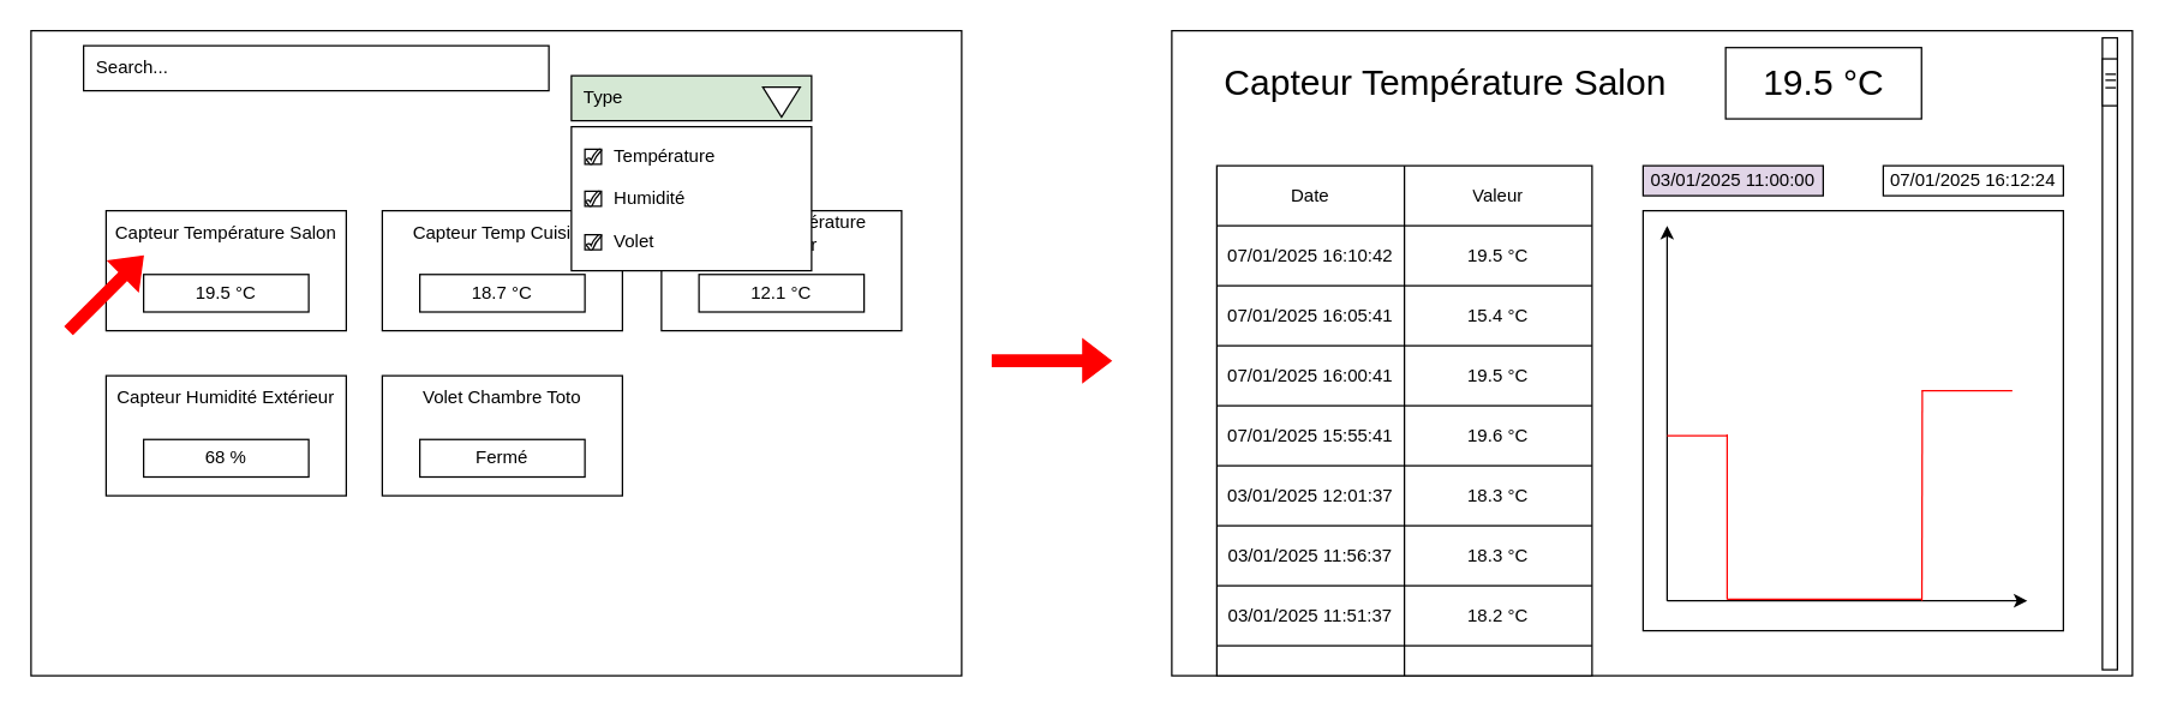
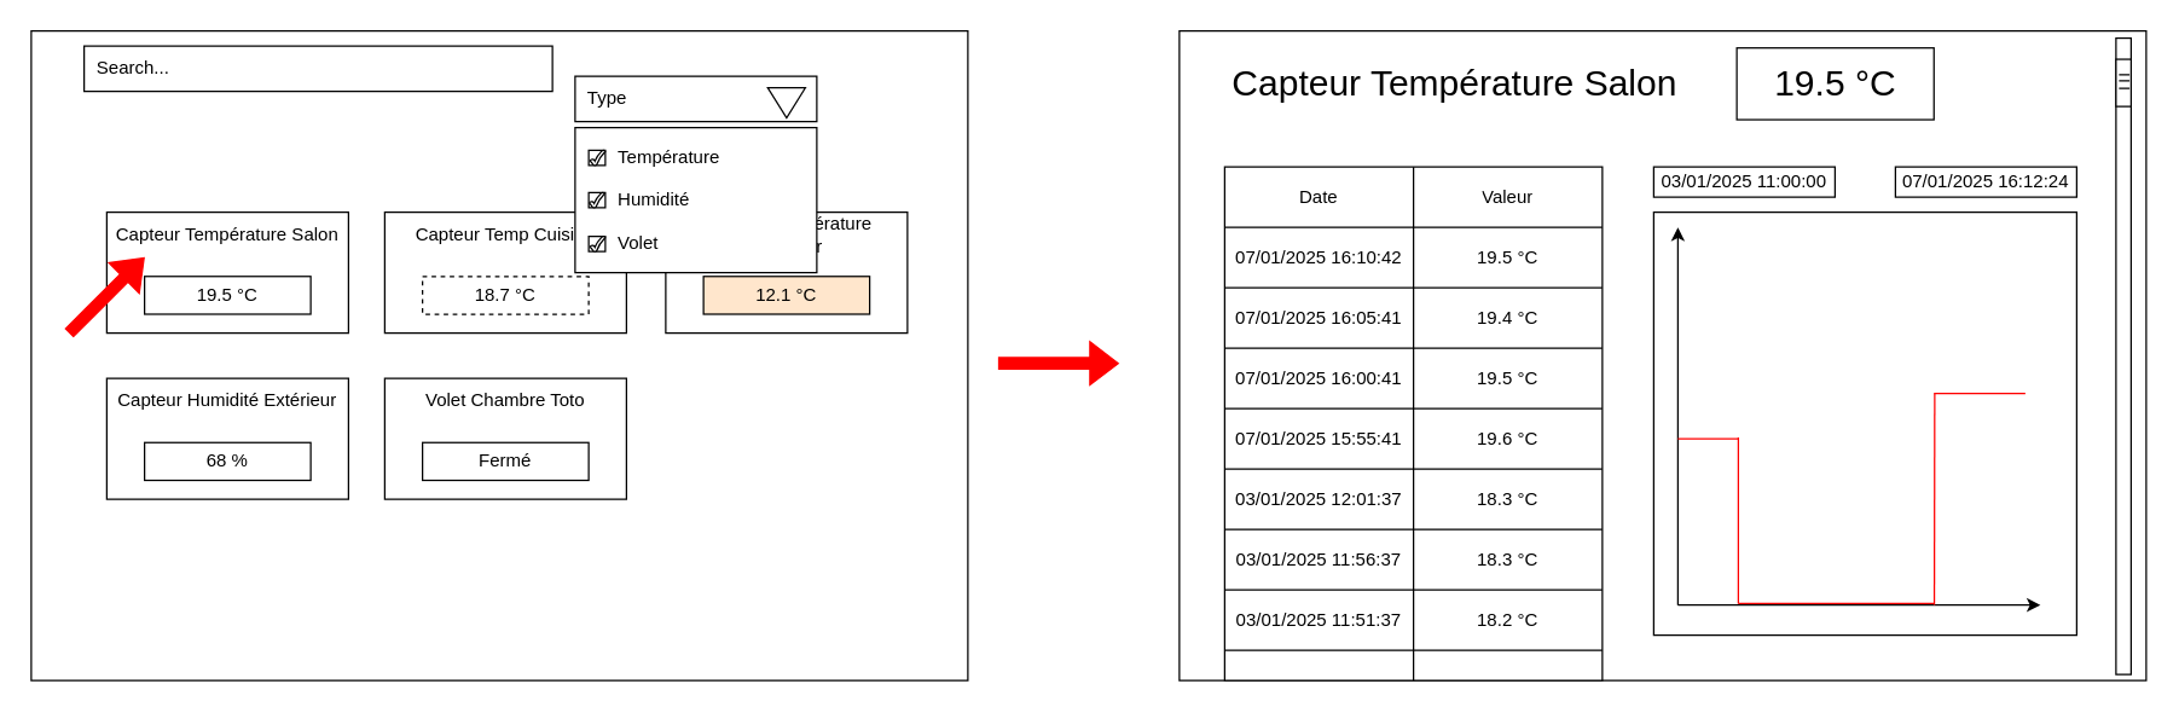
  <mxCell id="0" />
  <mxCell id="1" parent="0" />
  <mxCell id="2" value="" style="rounded=0;whiteSpace=wrap;html=1;" vertex="1" parent="1"><mxGeometry x="20" y="20" width="620" height="430" as="geometry" /></mxCell>
- <mxCell id="3" value="&amp;nbsp; Type" style="rounded=0;whiteSpace=wrap;html=1;align=left;fillColor=#d5e8d4;" vertex="1" parent="1"><mxGeometry x="380" y="50" width="160" height="30" as="geometry" /></mxCell>
+ <mxCell id="3" value="&amp;nbsp; Type" style="rounded=0;whiteSpace=wrap;html=1;align=left;" vertex="1" parent="1"><mxGeometry x="380" y="50" width="160" height="30" as="geometry" /></mxCell>
  <mxCell id="4" value="" style="rounded=0;whiteSpace=wrap;html=1;" vertex="1" parent="1"><mxGeometry x="70" y="140" width="160" height="80" as="geometry" /></mxCell>
  <mxCell id="5" value="Capteur Température Salon" style="text;html=1;align=center;verticalAlign=middle;whiteSpace=wrap;rounded=0;" vertex="1" parent="1"><mxGeometry x="70" y="140" width="160" height="30" as="geometry" /></mxCell>
  <mxCell id="6" value="19.5 °C" style="rounded=0;whiteSpace=wrap;html=1;" vertex="1" parent="1"><mxGeometry x="95" y="182.5" width="110" height="25" as="geometry" /></mxCell>
  <mxCell id="7" value="" style="rounded=0;whiteSpace=wrap;html=1;" vertex="1" parent="1"><mxGeometry x="254" y="140" width="160" height="80" as="geometry" /></mxCell>
  <mxCell id="8" value="Capteur Temp Cuisine" style="text;html=1;align=center;verticalAlign=middle;whiteSpace=wrap;rounded=0;" vertex="1" parent="1"><mxGeometry x="254" y="140" width="160" height="30" as="geometry" /></mxCell>
- <mxCell id="9" value="18.7 °C" style="rounded=0;whiteSpace=wrap;html=1;" vertex="1" parent="1"><mxGeometry x="279" y="182.5" width="110" height="25" as="geometry" /></mxCell>
+ <mxCell id="9" value="18.7 °C" style="rounded=0;whiteSpace=wrap;html=1;dashed=1;" vertex="1" parent="1"><mxGeometry x="279" y="182.5" width="110" height="25" as="geometry" /></mxCell>
  <mxCell id="10" value="&lt;div align=&quot;left&quot;&gt;&amp;nbsp; Search...&lt;/div&gt;" style="rounded=0;whiteSpace=wrap;html=1;align=left;" vertex="1" parent="1"><mxGeometry x="55" y="30" width="310" height="30" as="geometry" /></mxCell>
  <mxCell id="11" value="" style="triangle;whiteSpace=wrap;html=1;rotation=90;" vertex="1" parent="1"><mxGeometry x="510" y="55" width="20" height="25" as="geometry" /></mxCell>
  <mxCell id="12" value="" style="group" vertex="1" connectable="0" parent="1"><mxGeometry x="440" y="140" width="160" height="80" as="geometry" /></mxCell>
  <mxCell id="13" value="" style="rounded=0;whiteSpace=wrap;html=1;" vertex="1" parent="12"><mxGeometry width="160" height="80" as="geometry" /></mxCell>
  <mxCell id="14" value="Capteur Température Extérieur" style="text;html=1;align=center;verticalAlign=middle;whiteSpace=wrap;rounded=0;" vertex="1" parent="12"><mxGeometry width="160" height="30" as="geometry" /></mxCell>
- <mxCell id="15" value="12.1 °C" style="rounded=0;whiteSpace=wrap;html=1;" vertex="1" parent="12"><mxGeometry x="25" y="42.5" width="110" height="25" as="geometry" /></mxCell>
+ <mxCell id="15" value="12.1 °C" style="rounded=0;whiteSpace=wrap;html=1;fillColor=#ffe6cc;" vertex="1" parent="12"><mxGeometry x="25" y="42.5" width="110" height="25" as="geometry" /></mxCell>
  <mxCell id="16" value="" style="group" vertex="1" connectable="0" parent="1"><mxGeometry x="70" y="250" width="160" height="80" as="geometry" /></mxCell>
  <mxCell id="17" value="" style="rounded=0;whiteSpace=wrap;html=1;" vertex="1" parent="16"><mxGeometry width="160" height="80" as="geometry" /></mxCell>
  <mxCell id="18" value="Capteur Humidité Extérieur" style="text;html=1;align=center;verticalAlign=middle;whiteSpace=wrap;rounded=0;" vertex="1" parent="16"><mxGeometry width="160" height="30" as="geometry" /></mxCell>
  <mxCell id="19" value="68 %" style="rounded=0;whiteSpace=wrap;html=1;" vertex="1" parent="16"><mxGeometry x="25" y="42.5" width="110" height="25" as="geometry" /></mxCell>
  <mxCell id="20" value="" style="group" vertex="1" connectable="0" parent="1"><mxGeometry x="254" y="250" width="160" height="80" as="geometry" /></mxCell>
  <mxCell id="21" value="" style="rounded=0;whiteSpace=wrap;html=1;" vertex="1" parent="20"><mxGeometry width="160" height="80" as="geometry" /></mxCell>
  <mxCell id="22" value="Volet Chambre Toto" style="text;html=1;align=center;verticalAlign=middle;whiteSpace=wrap;rounded=0;" vertex="1" parent="20"><mxGeometry width="160" height="30" as="geometry" /></mxCell>
  <mxCell id="23" value="Fermé" style="rounded=0;whiteSpace=wrap;html=1;" vertex="1" parent="20"><mxGeometry x="25" y="42.5" width="110" height="25" as="geometry" /></mxCell>
  <mxCell id="24" value="&lt;div&gt;&lt;span style=&quot;white-space: pre;&quot;&gt;&#09;&lt;/span&gt;Température&lt;/div&gt;&lt;div&gt;&lt;br&gt;&lt;/div&gt;&lt;div&gt;&lt;span style=&quot;white-space: pre;&quot;&gt;&#09;&lt;/span&gt;Humidité&lt;/div&gt;&lt;div&gt;&lt;br&gt;&lt;/div&gt;&lt;div&gt;&lt;span style=&quot;white-space: pre;&quot;&gt;&#09;&lt;/span&gt;Volet&lt;br&gt;&lt;/div&gt;" style="rounded=0;whiteSpace=wrap;html=1;align=left;" vertex="1" parent="1"><mxGeometry x="380" y="84" width="160" height="96" as="geometry" /></mxCell>
  <mxCell id="25" value="" style="rounded=0;whiteSpace=wrap;html=1;" vertex="1" parent="1"><mxGeometry x="389" y="99" width="11" height="10" as="geometry" /></mxCell>
  <mxCell id="26" value="" style="rounded=0;whiteSpace=wrap;html=1;" vertex="1" parent="1"><mxGeometry x="389" y="127" width="11" height="10" as="geometry" /></mxCell>
  <mxCell id="27" value="" style="rounded=0;whiteSpace=wrap;html=1;" vertex="1" parent="1"><mxGeometry x="389" y="156" width="11" height="10" as="geometry" /></mxCell>
  <mxCell id="28" value="" style="verticalLabelPosition=bottom;verticalAlign=top;html=1;shape=mxgraph.basic.tick" vertex="1" parent="1"><mxGeometry x="390" y="156" width="10" height="10" as="geometry" /></mxCell>
  <mxCell id="29" value="" style="verticalLabelPosition=bottom;verticalAlign=top;html=1;shape=mxgraph.basic.tick" vertex="1" parent="1"><mxGeometry x="389.5" y="127" width="10" height="10" as="geometry" /></mxCell>
  <mxCell id="30" value="" style="verticalLabelPosition=bottom;verticalAlign=top;html=1;shape=mxgraph.basic.tick" vertex="1" parent="1"><mxGeometry x="390" y="99" width="10" height="10" as="geometry" /></mxCell>
  <mxCell id="31" value="" style="shape=flexArrow;endArrow=classic;html=1;rounded=0;fillColor=#FF0000;width=7.429;endSize=5.903;strokeColor=#FF0000;" edge="1" parent="1"><mxGeometry width="50" height="50" relative="1" as="geometry"><mxPoint x="45" y="220" as="sourcePoint" /><mxPoint x="95" y="170" as="targetPoint" /></mxGeometry></mxCell>
  <mxCell id="32" value="" style="rounded=0;whiteSpace=wrap;html=1;" vertex="1" parent="1"><mxGeometry x="780" y="20" width="640" height="430" as="geometry" /></mxCell>
  <mxCell id="33" value="&lt;font style=&quot;font-size: 24px;&quot;&gt;Capteur Température Salon&lt;/font&gt;" style="text;html=1;align=center;verticalAlign=middle;whiteSpace=wrap;rounded=0;" vertex="1" parent="1"><mxGeometry x="805" y="40" width="315" height="30" as="geometry" /></mxCell>
  <mxCell id="34" value="&lt;font style=&quot;font-size: 24px;&quot;&gt;19.5 °C&lt;/font&gt;" style="rounded=0;whiteSpace=wrap;html=1;" vertex="1" parent="1"><mxGeometry x="1149" y="31.25" width="130.5" height="47.5" as="geometry" /></mxCell>
  <mxCell id="35" value="" style="shape=table;startSize=0;container=1;collapsible=0;childLayout=tableLayout;" vertex="1" parent="1"><mxGeometry x="810" y="110" width="250" height="340" as="geometry" /></mxCell>
  <mxCell id="36" value="" style="shape=tableRow;horizontal=0;startSize=0;swimlaneHead=0;swimlaneBody=0;strokeColor=inherit;top=0;left=0;bottom=0;right=0;collapsible=0;dropTarget=0;fillColor=none;points=[[0,0.5],[1,0.5]];portConstraint=eastwest;" vertex="1" parent="35"><mxGeometry width="250" height="40" as="geometry" /></mxCell>
  <mxCell id="37" value="Date" style="shape=partialRectangle;html=1;whiteSpace=wrap;connectable=0;strokeColor=inherit;overflow=hidden;fillColor=none;top=0;left=0;bottom=0;right=0;pointerEvents=1;" vertex="1" parent="36"><mxGeometry width="125" height="40" as="geometry"><mxRectangle width="125" height="40" as="alternateBounds" /></mxGeometry></mxCell>
  <mxCell id="38" value="Valeur" style="shape=partialRectangle;html=1;whiteSpace=wrap;connectable=0;strokeColor=inherit;overflow=hidden;fillColor=none;top=0;left=0;bottom=0;right=0;pointerEvents=1;" vertex="1" parent="36"><mxGeometry x="125" width="125" height="40" as="geometry"><mxRectangle width="125" height="40" as="alternateBounds" /></mxGeometry></mxCell>
  <mxCell id="39" value="" style="shape=tableRow;horizontal=0;startSize=0;swimlaneHead=0;swimlaneBody=0;strokeColor=inherit;top=0;left=0;bottom=0;right=0;collapsible=0;dropTarget=0;fillColor=none;points=[[0,0.5],[1,0.5]];portConstraint=eastwest;" vertex="1" parent="35"><mxGeometry y="40" width="250" height="40" as="geometry" /></mxCell>
  <mxCell id="40" value="07/01/2025 16:10:42" style="shape=partialRectangle;html=1;whiteSpace=wrap;connectable=0;strokeColor=inherit;overflow=hidden;fillColor=none;top=0;left=0;bottom=0;right=0;pointerEvents=1;" vertex="1" parent="39"><mxGeometry width="125" height="40" as="geometry"><mxRectangle width="125" height="40" as="alternateBounds" /></mxGeometry></mxCell>
  <mxCell id="41" value="19.5 °C" style="shape=partialRectangle;html=1;whiteSpace=wrap;connectable=0;strokeColor=inherit;overflow=hidden;fillColor=none;top=0;left=0;bottom=0;right=0;pointerEvents=1;" vertex="1" parent="39"><mxGeometry x="125" width="125" height="40" as="geometry"><mxRectangle width="125" height="40" as="alternateBounds" /></mxGeometry></mxCell>
  <mxCell id="42" value="" style="shape=tableRow;horizontal=0;startSize=0;swimlaneHead=0;swimlaneBody=0;strokeColor=inherit;top=0;left=0;bottom=0;right=0;collapsible=0;dropTarget=0;fillColor=none;points=[[0,0.5],[1,0.5]];portConstraint=eastwest;" vertex="1" parent="35"><mxGeometry y="80" width="250" height="40" as="geometry" /></mxCell>
  <mxCell id="43" value="07/01/2025 16:05:41" style="shape=partialRectangle;html=1;whiteSpace=wrap;connectable=0;strokeColor=inherit;overflow=hidden;fillColor=none;top=0;left=0;bottom=0;right=0;pointerEvents=1;" vertex="1" parent="42"><mxGeometry width="125" height="40" as="geometry"><mxRectangle width="125" height="40" as="alternateBounds" /></mxGeometry></mxCell>
- <mxCell id="44" value="15.4 °C" style="shape=partialRectangle;html=1;whiteSpace=wrap;connectable=0;strokeColor=inherit;overflow=hidden;fillColor=none;top=0;left=0;bottom=0;right=0;pointerEvents=1;" vertex="1" parent="42"><mxGeometry x="125" width="125" height="40" as="geometry"><mxRectangle width="125" height="40" as="alternateBounds" /></mxGeometry></mxCell>
+ <mxCell id="44" value="19.4 °C" style="shape=partialRectangle;html=1;whiteSpace=wrap;connectable=0;strokeColor=inherit;overflow=hidden;fillColor=none;top=0;left=0;bottom=0;right=0;pointerEvents=1;" vertex="1" parent="42"><mxGeometry x="125" width="125" height="40" as="geometry"><mxRectangle width="125" height="40" as="alternateBounds" /></mxGeometry></mxCell>
  <mxCell id="45" value="" style="shape=tableRow;horizontal=0;startSize=0;swimlaneHead=0;swimlaneBody=0;strokeColor=inherit;top=0;left=0;bottom=0;right=0;collapsible=0;dropTarget=0;fillColor=none;points=[[0,0.5],[1,0.5]];portConstraint=eastwest;" vertex="1" parent="35"><mxGeometry y="120" width="250" height="40" as="geometry" /></mxCell>
  <mxCell id="46" value="07/01/2025 16:00:41" style="shape=partialRectangle;html=1;whiteSpace=wrap;connectable=0;strokeColor=inherit;overflow=hidden;fillColor=none;top=0;left=0;bottom=0;right=0;pointerEvents=1;" vertex="1" parent="45"><mxGeometry width="125" height="40" as="geometry"><mxRectangle width="125" height="40" as="alternateBounds" /></mxGeometry></mxCell>
  <mxCell id="47" value="19.5 °C" style="shape=partialRectangle;html=1;whiteSpace=wrap;connectable=0;strokeColor=inherit;overflow=hidden;fillColor=none;top=0;left=0;bottom=0;right=0;pointerEvents=1;" vertex="1" parent="45"><mxGeometry x="125" width="125" height="40" as="geometry"><mxRectangle width="125" height="40" as="alternateBounds" /></mxGeometry></mxCell>
  <mxCell id="48" value="" style="shape=tableRow;horizontal=0;startSize=0;swimlaneHead=0;swimlaneBody=0;strokeColor=inherit;top=0;left=0;bottom=0;right=0;collapsible=0;dropTarget=0;fillColor=none;points=[[0,0.5],[1,0.5]];portConstraint=eastwest;" vertex="1" parent="35"><mxGeometry y="160" width="250" height="40" as="geometry" /></mxCell>
  <mxCell id="49" value="07/01/2025 15:55:41" style="shape=partialRectangle;html=1;whiteSpace=wrap;connectable=0;strokeColor=inherit;overflow=hidden;fillColor=none;top=0;left=0;bottom=0;right=0;pointerEvents=1;" vertex="1" parent="48"><mxGeometry width="125" height="40" as="geometry"><mxRectangle width="125" height="40" as="alternateBounds" /></mxGeometry></mxCell>
  <mxCell id="50" value="19.6 °C" style="shape=partialRectangle;html=1;whiteSpace=wrap;connectable=0;strokeColor=inherit;overflow=hidden;fillColor=none;top=0;left=0;bottom=0;right=0;pointerEvents=1;" vertex="1" parent="48"><mxGeometry x="125" width="125" height="40" as="geometry"><mxRectangle width="125" height="40" as="alternateBounds" /></mxGeometry></mxCell>
  <mxCell id="51" value="" style="shape=tableRow;horizontal=0;startSize=0;swimlaneHead=0;swimlaneBody=0;strokeColor=inherit;top=0;left=0;bottom=0;right=0;collapsible=0;dropTarget=0;fillColor=none;points=[[0,0.5],[1,0.5]];portConstraint=eastwest;" vertex="1" parent="35"><mxGeometry y="200" width="250" height="40" as="geometry" /></mxCell>
  <mxCell id="52" value="03/01/2025 12:01:37" style="shape=partialRectangle;html=1;whiteSpace=wrap;connectable=0;strokeColor=inherit;overflow=hidden;fillColor=none;top=0;left=0;bottom=0;right=0;pointerEvents=1;" vertex="1" parent="51"><mxGeometry width="125" height="40" as="geometry"><mxRectangle width="125" height="40" as="alternateBounds" /></mxGeometry></mxCell>
  <mxCell id="53" value="18.3 °C" style="shape=partialRectangle;html=1;whiteSpace=wrap;connectable=0;strokeColor=inherit;overflow=hidden;fillColor=none;top=0;left=0;bottom=0;right=0;pointerEvents=1;" vertex="1" parent="51"><mxGeometry x="125" width="125" height="40" as="geometry"><mxRectangle width="125" height="40" as="alternateBounds" /></mxGeometry></mxCell>
  <mxCell id="54" value="" style="shape=tableRow;horizontal=0;startSize=0;swimlaneHead=0;swimlaneBody=0;strokeColor=inherit;top=0;left=0;bottom=0;right=0;collapsible=0;dropTarget=0;fillColor=none;points=[[0,0.5],[1,0.5]];portConstraint=eastwest;" vertex="1" parent="35"><mxGeometry y="240" width="250" height="40" as="geometry" /></mxCell>
  <mxCell id="55" value="03/01/2025 11:56:37" style="shape=partialRectangle;html=1;whiteSpace=wrap;connectable=0;strokeColor=inherit;overflow=hidden;fillColor=none;top=0;left=0;bottom=0;right=0;pointerEvents=1;" vertex="1" parent="54"><mxGeometry width="125" height="40" as="geometry"><mxRectangle width="125" height="40" as="alternateBounds" /></mxGeometry></mxCell>
  <mxCell id="56" value="18.3 °C" style="shape=partialRectangle;html=1;whiteSpace=wrap;connectable=0;strokeColor=inherit;overflow=hidden;fillColor=none;top=0;left=0;bottom=0;right=0;pointerEvents=1;" vertex="1" parent="54"><mxGeometry x="125" width="125" height="40" as="geometry"><mxRectangle width="125" height="40" as="alternateBounds" /></mxGeometry></mxCell>
  <mxCell id="57" value="" style="shape=tableRow;horizontal=0;startSize=0;swimlaneHead=0;swimlaneBody=0;strokeColor=inherit;top=0;left=0;bottom=0;right=0;collapsible=0;dropTarget=0;fillColor=none;points=[[0,0.5],[1,0.5]];portConstraint=eastwest;" vertex="1" parent="35"><mxGeometry y="280" width="250" height="40" as="geometry" /></mxCell>
  <mxCell id="58" value="03/01/2025 11:51:37" style="shape=partialRectangle;html=1;whiteSpace=wrap;connectable=0;strokeColor=inherit;overflow=hidden;fillColor=none;top=0;left=0;bottom=0;right=0;pointerEvents=1;" vertex="1" parent="57"><mxGeometry width="125" height="40" as="geometry"><mxRectangle width="125" height="40" as="alternateBounds" /></mxGeometry></mxCell>
  <mxCell id="59" value="18.2 °C" style="shape=partialRectangle;html=1;whiteSpace=wrap;connectable=0;strokeColor=inherit;overflow=hidden;fillColor=none;top=0;left=0;bottom=0;right=0;pointerEvents=1;" vertex="1" parent="57"><mxGeometry x="125" width="125" height="40" as="geometry"><mxRectangle width="125" height="40" as="alternateBounds" /></mxGeometry></mxCell>
  <mxCell id="60" value="" style="shape=tableRow;horizontal=0;startSize=0;swimlaneHead=0;swimlaneBody=0;strokeColor=inherit;top=0;left=0;bottom=0;right=0;collapsible=0;dropTarget=0;fillColor=none;points=[[0,0.5],[1,0.5]];portConstraint=eastwest;" vertex="1" parent="35"><mxGeometry y="320" width="250" height="20" as="geometry" /></mxCell>
  <mxCell id="61" value="" style="shape=partialRectangle;html=1;whiteSpace=wrap;connectable=0;strokeColor=inherit;overflow=hidden;fillColor=none;top=0;left=0;bottom=0;right=0;pointerEvents=1;" vertex="1" parent="60"><mxGeometry width="125" height="20" as="geometry"><mxRectangle width="125" height="20" as="alternateBounds" /></mxGeometry></mxCell>
  <mxCell id="62" value="" style="shape=partialRectangle;html=1;whiteSpace=wrap;connectable=0;strokeColor=inherit;overflow=hidden;fillColor=none;top=0;left=0;bottom=0;right=0;pointerEvents=1;" vertex="1" parent="60"><mxGeometry x="125" width="125" height="20" as="geometry"><mxRectangle width="125" height="20" as="alternateBounds" /></mxGeometry></mxCell>
  <mxCell id="63" value="" style="whiteSpace=wrap;html=1;aspect=fixed;" vertex="1" parent="1"><mxGeometry x="1094" y="140" width="280" height="280" as="geometry" /></mxCell>
  <mxCell id="64" value="" style="endArrow=classic;html=1;rounded=0;entryX=0;entryY=0;entryDx=0;entryDy=0;" edge="1" parent="1"><mxGeometry width="50" height="50" relative="1" as="geometry"><mxPoint x="1110" y="400" as="sourcePoint" /><mxPoint x="1110" y="150" as="targetPoint" /></mxGeometry></mxCell>
  <mxCell id="65" value="" style="endArrow=classic;html=1;rounded=0;" edge="1" parent="1"><mxGeometry width="50" height="50" relative="1" as="geometry"><mxPoint x="1110" y="400" as="sourcePoint" /><mxPoint x="1350" y="400" as="targetPoint" /></mxGeometry></mxCell>
  <mxCell id="66" value="" style="endArrow=none;html=1;rounded=0;strokeColor=#FF0000;" edge="1" parent="1"><mxGeometry width="50" height="50" relative="1" as="geometry"><mxPoint x="1110" y="290" as="sourcePoint" /><mxPoint x="1150" y="290" as="targetPoint" /></mxGeometry></mxCell>
  <mxCell id="67" value="" style="endArrow=none;html=1;rounded=0;strokeColor=#FF0000;" edge="1" parent="1"><mxGeometry width="50" height="50" relative="1" as="geometry"><mxPoint x="1150" y="399" as="sourcePoint" /><mxPoint x="1150" y="289" as="targetPoint" /></mxGeometry></mxCell>
  <mxCell id="68" value="" style="endArrow=none;html=1;rounded=0;strokeColor=#FF0000;" edge="1" parent="1"><mxGeometry width="50" height="50" relative="1" as="geometry"><mxPoint x="1150" y="399" as="sourcePoint" /><mxPoint x="1280" y="399" as="targetPoint" /></mxGeometry></mxCell>
  <mxCell id="69" value="" style="endArrow=none;html=1;rounded=0;strokeColor=#FF0000;" edge="1" parent="1"><mxGeometry width="50" height="50" relative="1" as="geometry"><mxPoint x="1279.5" y="260" as="sourcePoint" /><mxPoint x="1340" y="260" as="targetPoint" /></mxGeometry></mxCell>
  <mxCell id="70" value="" style="endArrow=none;html=1;rounded=0;strokeColor=#FF0000;" edge="1" parent="1"><mxGeometry width="50" height="50" relative="1" as="geometry"><mxPoint x="1279.75" y="400" as="sourcePoint" /><mxPoint x="1280" y="260" as="targetPoint" /></mxGeometry></mxCell>
  <mxCell id="71" value="" style="rounded=0;whiteSpace=wrap;html=1;" vertex="1" parent="1"><mxGeometry x="1400" y="24.75" width="10" height="421.25" as="geometry" /></mxCell>
  <mxCell id="72" value="" style="rounded=0;whiteSpace=wrap;html=1;" vertex="1" parent="1"><mxGeometry x="1400" y="38.75" width="10" height="31.25" as="geometry" /></mxCell>
  <mxCell id="73" value="" style="endArrow=none;html=1;rounded=0;" edge="1" parent="1"><mxGeometry width="50" height="50" relative="1" as="geometry"><mxPoint x="1402" y="49" as="sourcePoint" /><mxPoint x="1409" y="49" as="targetPoint" /></mxGeometry></mxCell>
  <mxCell id="74" value="" style="endArrow=none;html=1;rounded=0;" edge="1" parent="1"><mxGeometry width="50" height="50" relative="1" as="geometry"><mxPoint x="1402" y="53" as="sourcePoint" /><mxPoint x="1409" y="53" as="targetPoint" /></mxGeometry></mxCell>
  <mxCell id="75" value="" style="endArrow=none;html=1;rounded=0;" edge="1" parent="1"><mxGeometry width="50" height="50" relative="1" as="geometry"><mxPoint x="1402" y="58" as="sourcePoint" /><mxPoint x="1409" y="58" as="targetPoint" /></mxGeometry></mxCell>
- <mxCell id="76" value="03/01/2025 11:00:00" style="rounded=0;whiteSpace=wrap;html=1;fillColor=#e1d5e7;" vertex="1" parent="1"><mxGeometry x="1094" y="110" width="120" height="20" as="geometry" /></mxCell>
+ <mxCell id="76" value="03/01/2025 11:00:00" style="rounded=0;whiteSpace=wrap;html=1;" vertex="1" parent="1"><mxGeometry x="1094" y="110" width="120" height="20" as="geometry" /></mxCell>
  <mxCell id="77" value="07/01/2025 16:12:24" style="rounded=0;whiteSpace=wrap;html=1;" vertex="1" parent="1"><mxGeometry x="1254" y="110" width="120" height="20" as="geometry" /></mxCell>
  <mxCell id="78" value="" style="shape=flexArrow;endArrow=classic;html=1;rounded=0;fillColor=#FF0000;width=7.429;endSize=5.903;strokeColor=#FF0000;" edge="1" parent="1"><mxGeometry width="50" height="50" relative="1" as="geometry"><mxPoint x="660" y="240" as="sourcePoint" /><mxPoint x="740" y="240" as="targetPoint" /></mxGeometry></mxCell>
